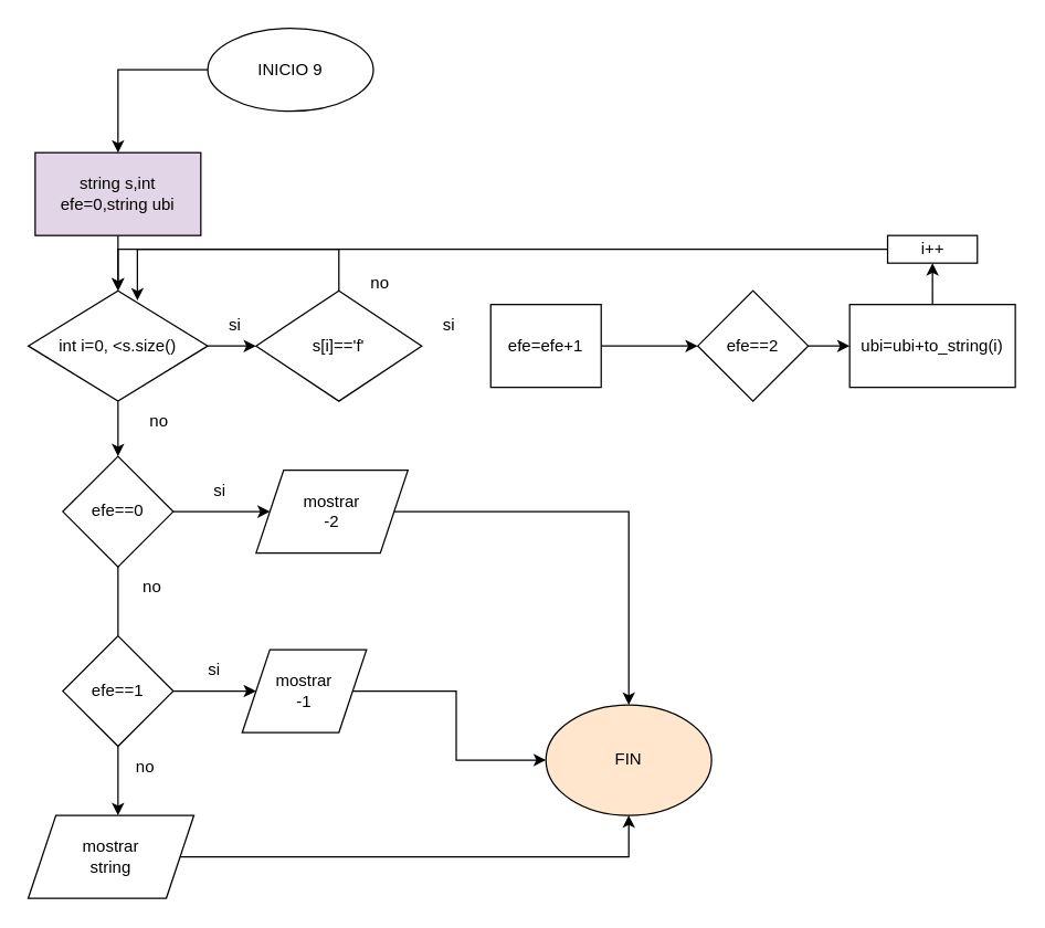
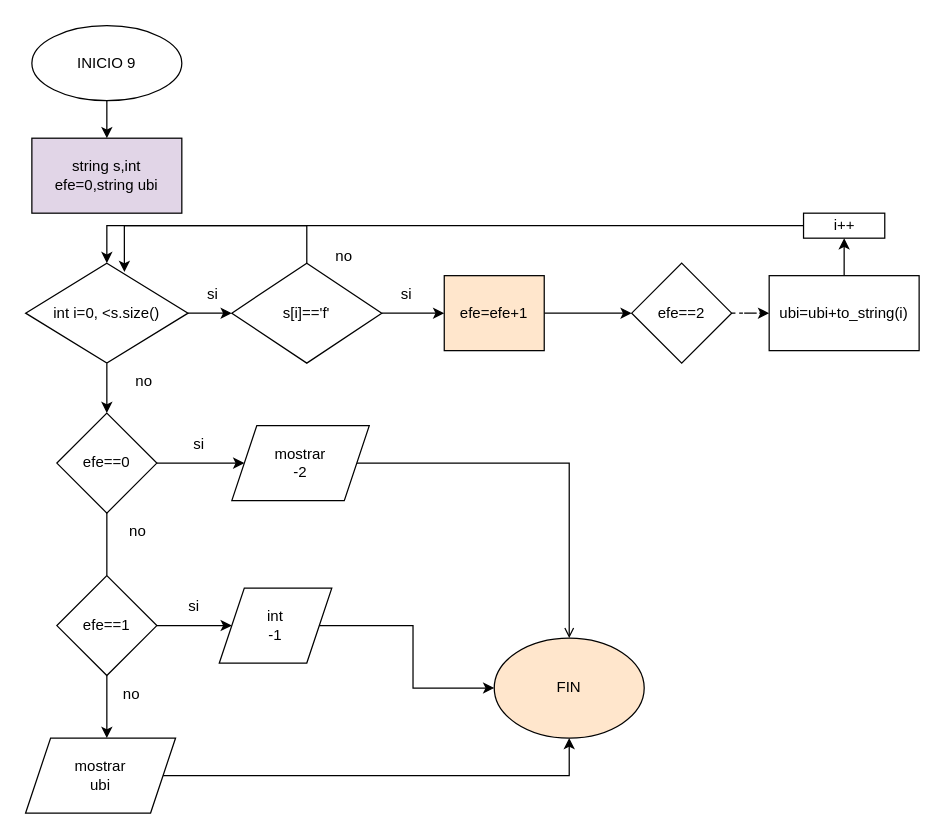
  <mxCell id="0" />
  <mxCell id="1" parent="0" />
  <mxCell id="2" value="" style="edgeStyle=orthogonalEdgeStyle;rounded=0;orthogonalLoop=1;jettySize=auto;html=1;" edge="1" parent="1" source="3" target="5"><mxGeometry relative="1" as="geometry" /></mxCell>
- <mxCell id="3" value="INICIO 9" style="ellipse;whiteSpace=wrap;html=1;" vertex="1" parent="1"><mxGeometry x="150" y="20" width="120" height="60" as="geometry" /></mxCell>
- <mxCell id="4" value="" style="edgeStyle=orthogonalEdgeStyle;rounded=0;orthogonalLoop=1;jettySize=auto;html=1;" edge="1" parent="1" source="5" target="8"><mxGeometry relative="1" as="geometry" /></mxCell>
+ <mxCell id="3" value="INICIO 9" style="ellipse;whiteSpace=wrap;html=1;" vertex="1" parent="1"><mxGeometry x="25" y="20" width="120" height="60" as="geometry" /></mxCell>
  <mxCell id="5" value="string s,int efe=0,string ubi" style="whiteSpace=wrap;html=1;fillColor=#e1d5e7;" vertex="1" parent="1"><mxGeometry x="25" y="110" width="120" height="60" as="geometry" /></mxCell>
  <mxCell id="6" value="" style="edgeStyle=orthogonalEdgeStyle;rounded=0;orthogonalLoop=1;jettySize=auto;html=1;" edge="1" parent="1" source="8" target="10"><mxGeometry relative="1" as="geometry" /></mxCell>
  <mxCell id="7" value="" style="edgeStyle=orthogonalEdgeStyle;rounded=0;orthogonalLoop=1;jettySize=auto;html=1;" edge="1" parent="1" source="8" target="21"><mxGeometry relative="1" as="geometry" /></mxCell>
  <mxCell id="8" value="int i=0, &amp;lt;s.size()" style="rhombus;whiteSpace=wrap;html=1;" vertex="1" parent="1"><mxGeometry x="20" y="210" width="130" height="80" as="geometry" /></mxCell>
+ <mxCell id="9" value="" style="edgeStyle=orthogonalEdgeStyle;rounded=0;orthogonalLoop=1;jettySize=auto;html=1;" edge="1" parent="1" source="10" target="12"><mxGeometry relative="1" as="geometry" /></mxCell>
  <mxCell id="10" value="s[i]=='f'" style="rhombus;whiteSpace=wrap;html=1;" vertex="1" parent="1"><mxGeometry x="185" y="210" width="120" height="80" as="geometry" /></mxCell>
  <mxCell id="11" value="" style="edgeStyle=orthogonalEdgeStyle;rounded=0;orthogonalLoop=1;jettySize=auto;html=1;" edge="1" parent="1" source="12" target="14"><mxGeometry relative="1" as="geometry" /></mxCell>
- <mxCell id="12" value="efe=efe+1" style="whiteSpace=wrap;html=1;" vertex="1" parent="1"><mxGeometry x="355" y="220" width="80" height="60" as="geometry" /></mxCell>
- <mxCell id="13" value="" style="edgeStyle=orthogonalEdgeStyle;rounded=0;orthogonalLoop=1;jettySize=auto;html=1;" edge="1" parent="1" source="14" target="16"><mxGeometry relative="1" as="geometry" /></mxCell>
+ <mxCell id="12" value="efe=efe+1" style="whiteSpace=wrap;html=1;fillColor=#ffe6cc;" vertex="1" parent="1"><mxGeometry x="355" y="220" width="80" height="60" as="geometry" /></mxCell>
+ <mxCell id="13" value="" style="edgeStyle=orthogonalEdgeStyle;rounded=0;orthogonalLoop=1;jettySize=auto;html=1;dashed=1;" edge="1" parent="1" source="14" target="16"><mxGeometry relative="1" as="geometry" /></mxCell>
  <mxCell id="14" value="efe==2" style="rhombus;whiteSpace=wrap;html=1;" vertex="1" parent="1"><mxGeometry x="505" y="210" width="80" height="80" as="geometry" /></mxCell>
  <mxCell id="15" style="edgeStyle=orthogonalEdgeStyle;rounded=0;orthogonalLoop=1;jettySize=auto;html=1;" edge="1" parent="1" source="16" target="18"><mxGeometry relative="1" as="geometry"><mxPoint x="675" y="170" as="targetPoint" /></mxGeometry></mxCell>
  <mxCell id="16" value="ubi=ubi+to_string(i)" style="whiteSpace=wrap;html=1;" vertex="1" parent="1"><mxGeometry x="615" y="220" width="120" height="60" as="geometry" /></mxCell>
  <mxCell id="17" style="edgeStyle=orthogonalEdgeStyle;rounded=0;orthogonalLoop=1;jettySize=auto;html=1;" edge="1" parent="1" source="18" target="8"><mxGeometry relative="1" as="geometry" /></mxCell>
  <mxCell id="18" value="i++" style="rounded=0;whiteSpace=wrap;html=1;" vertex="1" parent="1"><mxGeometry x="642.5" y="170" width="65" height="20" as="geometry" /></mxCell>
  <mxCell id="19" value="" style="edgeStyle=orthogonalEdgeStyle;rounded=0;orthogonalLoop=1;jettySize=auto;html=1;" edge="1" parent="1" source="21" target="23"><mxGeometry relative="1" as="geometry" /></mxCell>
  <mxCell id="20" value="" style="edgeStyle=orthogonalEdgeStyle;rounded=0;orthogonalLoop=1;jettySize=auto;html=1;endArrow=none;" edge="1" parent="1" source="21" target="26"><mxGeometry relative="1" as="geometry" /></mxCell>
  <mxCell id="21" value="efe==0" style="rhombus;whiteSpace=wrap;html=1;" vertex="1" parent="1"><mxGeometry x="45" y="330" width="80" height="80" as="geometry" /></mxCell>
- <mxCell id="22" style="edgeStyle=orthogonalEdgeStyle;rounded=0;orthogonalLoop=1;jettySize=auto;html=1;" edge="1" parent="1" source="23" target="31"><mxGeometry relative="1" as="geometry" /></mxCell>
+ <mxCell id="22" style="edgeStyle=orthogonalEdgeStyle;rounded=0;orthogonalLoop=1;jettySize=auto;html=1;endArrow=open;" edge="1" parent="1" source="23" target="31"><mxGeometry relative="1" as="geometry" /></mxCell>
  <mxCell id="23" value="mostrar&lt;div&gt;-2&lt;/div&gt;" style="shape=parallelogram;perimeter=parallelogramPerimeter;whiteSpace=wrap;html=1;fixedSize=1;" vertex="1" parent="1"><mxGeometry x="185" y="340" width="110" height="60" as="geometry" /></mxCell>
  <mxCell id="24" value="" style="edgeStyle=orthogonalEdgeStyle;rounded=0;orthogonalLoop=1;jettySize=auto;html=1;" edge="1" parent="1" source="26" target="28"><mxGeometry relative="1" as="geometry" /></mxCell>
  <mxCell id="25" value="" style="edgeStyle=orthogonalEdgeStyle;rounded=0;orthogonalLoop=1;jettySize=auto;html=1;" edge="1" parent="1" source="26"><mxGeometry relative="1" as="geometry"><mxPoint x="85" y="590" as="targetPoint" /></mxGeometry></mxCell>
  <mxCell id="26" value="efe==1" style="rhombus;whiteSpace=wrap;html=1;" vertex="1" parent="1"><mxGeometry x="45" y="460" width="80" height="80" as="geometry" /></mxCell>
  <mxCell id="27" style="edgeStyle=orthogonalEdgeStyle;rounded=0;orthogonalLoop=1;jettySize=auto;html=1;entryX=0;entryY=0.5;entryDx=0;entryDy=0;" edge="1" parent="1" source="28" target="31"><mxGeometry relative="1" as="geometry" /></mxCell>
- <mxCell id="28" value="mostrar&lt;div&gt;-1&lt;/div&gt;" style="shape=parallelogram;perimeter=parallelogramPerimeter;whiteSpace=wrap;html=1;fixedSize=1;" vertex="1" parent="1"><mxGeometry x="175" y="470" width="90" height="60" as="geometry" /></mxCell>
+ <mxCell id="28" value="int&lt;div&gt;-1&lt;/div&gt;" style="shape=parallelogram;perimeter=parallelogramPerimeter;whiteSpace=wrap;html=1;fixedSize=1;" vertex="1" parent="1"><mxGeometry x="175" y="470" width="90" height="60" as="geometry" /></mxCell>
  <mxCell id="29" style="edgeStyle=orthogonalEdgeStyle;rounded=0;orthogonalLoop=1;jettySize=auto;html=1;entryX=0.5;entryY=1;entryDx=0;entryDy=0;" edge="1" parent="1" source="30" target="31"><mxGeometry relative="1" as="geometry" /></mxCell>
- <mxCell id="30" value="mostrar&lt;div&gt;string&lt;/div&gt;" style="shape=parallelogram;perimeter=parallelogramPerimeter;whiteSpace=wrap;html=1;fixedSize=1;" vertex="1" parent="1"><mxGeometry x="20" y="590" width="120" height="60" as="geometry" /></mxCell>
+ <mxCell id="30" value="mostrar&lt;div&gt;ubi&lt;/div&gt;" style="shape=parallelogram;perimeter=parallelogramPerimeter;whiteSpace=wrap;html=1;fixedSize=1;" vertex="1" parent="1"><mxGeometry x="20" y="590" width="120" height="60" as="geometry" /></mxCell>
  <mxCell id="31" value="FIN" style="ellipse;whiteSpace=wrap;html=1;fillColor=#ffe6cc;" vertex="1" parent="1"><mxGeometry x="395" y="510" width="120" height="80" as="geometry" /></mxCell>
  <mxCell id="32" value="si" style="text;html=1;align=center;verticalAlign=middle;whiteSpace=wrap;rounded=0;" vertex="1" parent="1"><mxGeometry x="140" y="220" width="60" height="30" as="geometry" /></mxCell>
  <mxCell id="33" value="si" style="text;html=1;align=center;verticalAlign=middle;whiteSpace=wrap;rounded=0;" vertex="1" parent="1"><mxGeometry x="295" y="220" width="60" height="30" as="geometry" /></mxCell>
  <mxCell id="34" value="si" style="text;html=1;align=center;verticalAlign=middle;whiteSpace=wrap;rounded=0;" vertex="1" parent="1"><mxGeometry x="129" y="340" width="60" height="30" as="geometry" /></mxCell>
  <mxCell id="35" value="si" style="text;html=1;align=center;verticalAlign=middle;whiteSpace=wrap;rounded=0;" vertex="1" parent="1"><mxGeometry x="125" y="470" width="60" height="30" as="geometry" /></mxCell>
  <mxCell id="36" style="edgeStyle=orthogonalEdgeStyle;rounded=0;orthogonalLoop=1;jettySize=auto;html=1;entryX=0.608;entryY=0.088;entryDx=0;entryDy=0;entryPerimeter=0;" edge="1" parent="1" source="10" target="8"><mxGeometry relative="1" as="geometry"><Array as="points"><mxPoint x="245" y="180" /><mxPoint x="99" y="180" /></Array></mxGeometry></mxCell>
  <mxCell id="37" value="no" style="text;html=1;align=center;verticalAlign=middle;whiteSpace=wrap;rounded=0;" vertex="1" parent="1"><mxGeometry x="245" y="190" width="60" height="30" as="geometry" /></mxCell>
  <mxCell id="38" value="no" style="text;html=1;align=center;verticalAlign=middle;whiteSpace=wrap;rounded=0;" vertex="1" parent="1"><mxGeometry x="85" y="290" width="60" height="30" as="geometry" /></mxCell>
  <mxCell id="39" value="no" style="text;html=1;align=center;verticalAlign=middle;whiteSpace=wrap;rounded=0;" vertex="1" parent="1"><mxGeometry x="80" y="410" width="60" height="30" as="geometry" /></mxCell>
  <mxCell id="40" value="no" style="text;html=1;align=center;verticalAlign=middle;whiteSpace=wrap;rounded=0;" vertex="1" parent="1"><mxGeometry x="75" y="540" width="60" height="30" as="geometry" /></mxCell>
